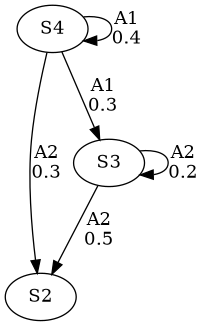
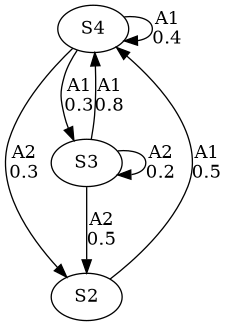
  digraph {
    n1 [label=S4]
    S2
    S3
    n1 -> n1 [label="A1\n0.4"]
    n1 -> S2 [label="A2\n0.3"]
    n1 -> S3 [label="A1\n0.3"]
+   S2 -> n1 [label="A1\n0.5"]
+   S3 -> n1 [label="A1\n0.8"]
    S3 -> S2 [label="A2\n0.5"]
    S3 -> S3 [label="A2\n0.2"]
  }
